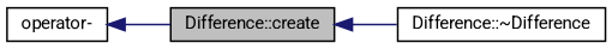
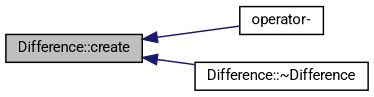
  digraph {
    fontname=Roboto
    rankdir=LR
    node [color=black fillcolor=white fontname=Roboto fontsize=10 shape=record style=filled]
    edge [color=midnightblue dir=back fontname=Roboto fontsize=10 labelfontname=Helvetica labelfontsize=10 style=solid]
    n1 [fillcolor=grey75 fontcolor=black height=0.2 label="Difference::create" width=0.4]
    n2 [height=0.2 label="operator-" width=0.4]
    n3 [height=0.2 label="Difference::~Difference" width=0.4]
-   n2 -> n1
+   n1 -> n2
    n1 -> n3
  }
